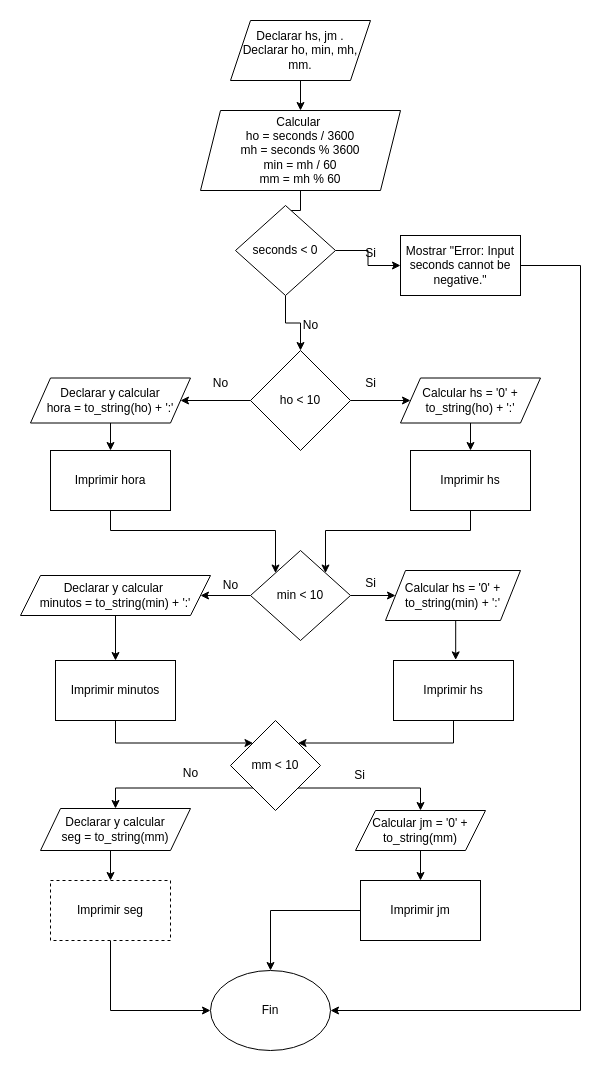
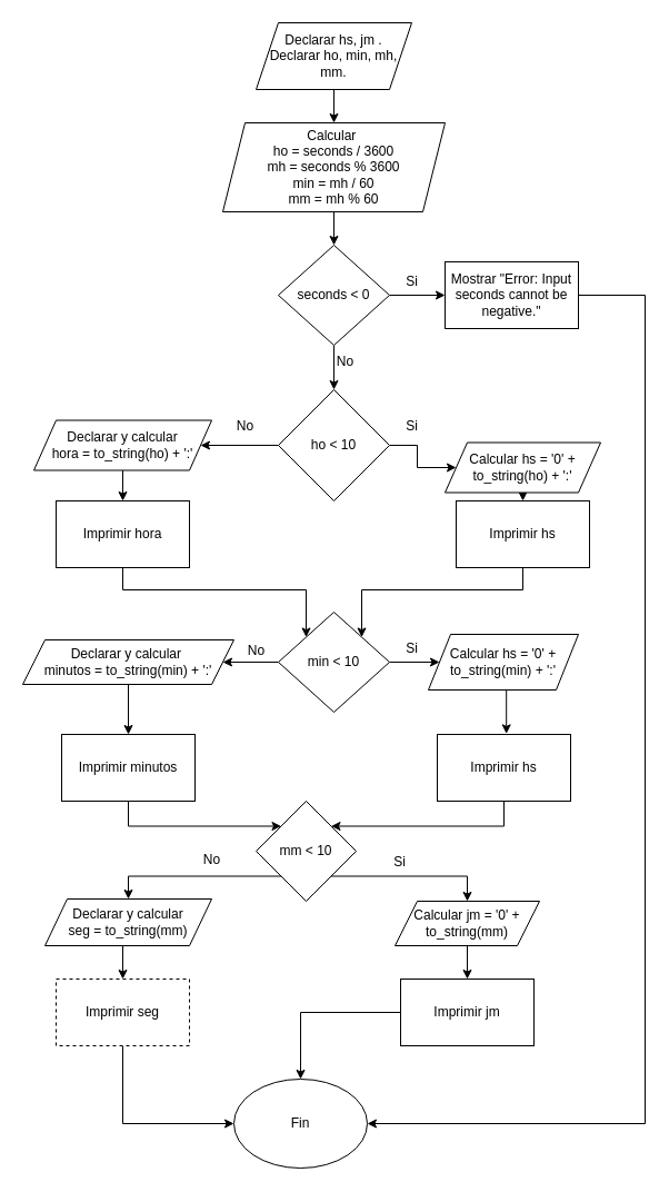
  <mxCell id="0" />
  <mxCell id="1" parent="0" />
  <mxCell id="2" style="edgeStyle=orthogonalEdgeStyle;rounded=0;orthogonalLoop=1;jettySize=auto;html=1;exitX=0.5;exitY=1;exitDx=0;exitDy=0;" edge="1" parent="1" source="3" target="5"><mxGeometry relative="1" as="geometry" /></mxCell>
  <mxCell id="3" value="Declarar hs, jm .&lt;div&gt;Declarar ho, min, mh, mm.&lt;/div&gt;" style="shape=parallelogram;perimeter=parallelogramPerimeter;whiteSpace=wrap;html=1;fixedSize=1;" vertex="1" parent="1"><mxGeometry x="230" y="20" width="140" height="60" as="geometry" /></mxCell>
  <mxCell id="4" style="edgeStyle=orthogonalEdgeStyle;rounded=0;orthogonalLoop=1;jettySize=auto;html=1;exitX=0.5;exitY=1;exitDx=0;exitDy=0;" edge="1" parent="1" source="5" target="8"><mxGeometry relative="1" as="geometry" /></mxCell>
  <mxCell id="5" value="Calcular&amp;nbsp;&lt;div&gt;&lt;span style=&quot;background-color: initial;&quot;&gt;ho = seconds / 3600&lt;/span&gt;&lt;div&gt;mh = seconds % 3600&lt;/div&gt;&lt;div&gt;min = mh / 60&lt;/div&gt;&lt;div&gt;mm = mh % 60&lt;/div&gt;&lt;/div&gt;" style="shape=parallelogram;perimeter=parallelogramPerimeter;whiteSpace=wrap;html=1;fixedSize=1;" vertex="1" parent="1"><mxGeometry x="200" y="110" width="200" height="80" as="geometry" /></mxCell>
  <mxCell id="6" style="edgeStyle=orthogonalEdgeStyle;rounded=0;orthogonalLoop=1;jettySize=auto;html=1;exitX=0.5;exitY=1;exitDx=0;exitDy=0;entryX=0.5;entryY=0;entryDx=0;entryDy=0;" edge="1" parent="1" source="8" target="11"><mxGeometry relative="1" as="geometry" /></mxCell>
  <mxCell id="7" style="edgeStyle=orthogonalEdgeStyle;rounded=0;orthogonalLoop=1;jettySize=auto;html=1;exitX=1;exitY=0.5;exitDx=0;exitDy=0;entryX=0;entryY=0.5;entryDx=0;entryDy=0;" edge="1" parent="1" source="8" target="13"><mxGeometry relative="1" as="geometry" /></mxCell>
- <mxCell id="8" value="seconds &amp;lt; 0" style="rhombus;whiteSpace=wrap;html=1;" vertex="1" parent="1"><mxGeometry x="235" y="205" width="100" height="90" as="geometry" /></mxCell>
+ <mxCell id="8" value="seconds &amp;lt; 0" style="rhombus;whiteSpace=wrap;html=1;" vertex="1" parent="1"><mxGeometry x="250" y="220" width="100" height="90" as="geometry" /></mxCell>
  <mxCell id="9" style="edgeStyle=orthogonalEdgeStyle;rounded=0;orthogonalLoop=1;jettySize=auto;html=1;exitX=1;exitY=0.5;exitDx=0;exitDy=0;entryX=0;entryY=0.5;entryDx=0;entryDy=0;" edge="1" parent="1" source="11" target="15"><mxGeometry relative="1" as="geometry" /></mxCell>
  <mxCell id="10" style="edgeStyle=orthogonalEdgeStyle;rounded=0;orthogonalLoop=1;jettySize=auto;html=1;exitX=0;exitY=0.5;exitDx=0;exitDy=0;entryX=1;entryY=0.5;entryDx=0;entryDy=0;" edge="1" parent="1" source="11" target="19"><mxGeometry relative="1" as="geometry" /></mxCell>
  <mxCell id="11" value="ho &amp;lt; 10" style="rhombus;whiteSpace=wrap;html=1;" vertex="1" parent="1"><mxGeometry x="250" y="350" width="100" height="100" as="geometry" /></mxCell>
  <mxCell id="12" style="edgeStyle=orthogonalEdgeStyle;rounded=0;orthogonalLoop=1;jettySize=auto;html=1;exitX=1;exitY=0.5;exitDx=0;exitDy=0;entryX=1;entryY=0.5;entryDx=0;entryDy=0;" edge="1" parent="1" source="13" target="52"><mxGeometry relative="1" as="geometry"><Array as="points"><mxPoint x="580" y="265" /><mxPoint x="580" y="1010" /></Array></mxGeometry></mxCell>
  <mxCell id="13" value="Mostrar &quot;Error: Input seconds cannot be negative.&quot;" style="rounded=0;whiteSpace=wrap;html=1;" vertex="1" parent="1"><mxGeometry x="400" y="235" width="120" height="60" as="geometry" /></mxCell>
  <mxCell id="14" style="edgeStyle=orthogonalEdgeStyle;rounded=0;orthogonalLoop=1;jettySize=auto;html=1;exitX=0.5;exitY=1;exitDx=0;exitDy=0;entryX=0.5;entryY=0;entryDx=0;entryDy=0;" edge="1" parent="1" source="15" target="23"><mxGeometry relative="1" as="geometry" /></mxCell>
- <mxCell id="15" value="Calcular&amp;nbsp;hs = '0' + to_string(ho) + ':'" style="shape=parallelogram;perimeter=parallelogramPerimeter;whiteSpace=wrap;html=1;fixedSize=1;" vertex="1" parent="1"><mxGeometry x="400" y="377.5" width="140" height="45" as="geometry" /></mxCell>
+ <mxCell id="15" value="Calcular&amp;nbsp;hs = '0' + to_string(ho) + ':'" style="shape=parallelogram;perimeter=parallelogramPerimeter;whiteSpace=wrap;html=1;fixedSize=1;" vertex="1" parent="1"><mxGeometry x="400" y="397.5" width="140" height="45" as="geometry" /></mxCell>
  <mxCell id="16" value="Si" style="text;html=1;align=center;verticalAlign=middle;resizable=0;points=[];autosize=1;strokeColor=none;fillColor=none;" vertex="1" parent="1"><mxGeometry x="355" y="238" width="30" height="30" as="geometry" /></mxCell>
  <mxCell id="17" value="No" style="text;html=1;align=center;verticalAlign=middle;resizable=0;points=[];autosize=1;strokeColor=none;fillColor=none;" vertex="1" parent="1"><mxGeometry x="290" y="310" width="40" height="30" as="geometry" /></mxCell>
  <mxCell id="18" style="edgeStyle=orthogonalEdgeStyle;rounded=0;orthogonalLoop=1;jettySize=auto;html=1;exitX=0.5;exitY=1;exitDx=0;exitDy=0;" edge="1" parent="1" source="19" target="25"><mxGeometry relative="1" as="geometry" /></mxCell>
  <mxCell id="19" value="Declarar y calcular&lt;div&gt;hora = to_string(ho) + ':'&lt;br&gt;&lt;/div&gt;" style="shape=parallelogram;perimeter=parallelogramPerimeter;whiteSpace=wrap;html=1;fixedSize=1;" vertex="1" parent="1"><mxGeometry x="30" y="377.5" width="160" height="45" as="geometry" /></mxCell>
  <mxCell id="20" value="Si" style="text;html=1;align=center;verticalAlign=middle;resizable=0;points=[];autosize=1;strokeColor=none;fillColor=none;" vertex="1" parent="1"><mxGeometry x="355" y="368" width="30" height="30" as="geometry" /></mxCell>
  <mxCell id="21" value="No" style="text;html=1;align=center;verticalAlign=middle;resizable=0;points=[];autosize=1;strokeColor=none;fillColor=none;" vertex="1" parent="1"><mxGeometry x="200" y="368" width="40" height="30" as="geometry" /></mxCell>
  <mxCell id="22" style="edgeStyle=orthogonalEdgeStyle;rounded=0;orthogonalLoop=1;jettySize=auto;html=1;exitX=0.5;exitY=1;exitDx=0;exitDy=0;entryX=1;entryY=0;entryDx=0;entryDy=0;" edge="1" parent="1" source="23" target="28"><mxGeometry relative="1" as="geometry" /></mxCell>
  <mxCell id="23" value="Imprimir hs" style="rounded=0;whiteSpace=wrap;html=1;" vertex="1" parent="1"><mxGeometry x="410" y="450" width="120" height="60" as="geometry" /></mxCell>
  <mxCell id="24" style="edgeStyle=orthogonalEdgeStyle;rounded=0;orthogonalLoop=1;jettySize=auto;html=1;exitX=0.5;exitY=1;exitDx=0;exitDy=0;entryX=0;entryY=0;entryDx=0;entryDy=0;" edge="1" parent="1" source="25" target="28"><mxGeometry relative="1" as="geometry" /></mxCell>
  <mxCell id="25" value="Imprimir hora" style="rounded=0;whiteSpace=wrap;html=1;" vertex="1" parent="1"><mxGeometry x="50" y="450" width="120" height="60" as="geometry" /></mxCell>
  <mxCell id="26" style="edgeStyle=orthogonalEdgeStyle;rounded=0;orthogonalLoop=1;jettySize=auto;html=1;exitX=1;exitY=0.5;exitDx=0;exitDy=0;entryX=0;entryY=0.5;entryDx=0;entryDy=0;" edge="1" parent="1" source="28" target="29"><mxGeometry relative="1" as="geometry" /></mxCell>
  <mxCell id="27" style="edgeStyle=orthogonalEdgeStyle;rounded=0;orthogonalLoop=1;jettySize=auto;html=1;exitX=0;exitY=0.5;exitDx=0;exitDy=0;entryX=1;entryY=0.5;entryDx=0;entryDy=0;" edge="1" parent="1" source="28" target="32"><mxGeometry relative="1" as="geometry" /></mxCell>
  <mxCell id="28" value="min &amp;lt; 10" style="rhombus;whiteSpace=wrap;html=1;" vertex="1" parent="1"><mxGeometry x="250" y="550" width="100" height="90" as="geometry" /></mxCell>
  <mxCell id="29" value="Calcular&amp;nbsp;hs = '0' + to_string(min) + ':'" style="shape=parallelogram;perimeter=parallelogramPerimeter;whiteSpace=wrap;html=1;fixedSize=1;" vertex="1" parent="1"><mxGeometry x="385" y="570" width="135" height="50" as="geometry" /></mxCell>
  <mxCell id="30" value="Si" style="text;html=1;align=center;verticalAlign=middle;resizable=0;points=[];autosize=1;strokeColor=none;fillColor=none;" vertex="1" parent="1"><mxGeometry x="355" y="568" width="30" height="30" as="geometry" /></mxCell>
  <mxCell id="31" style="edgeStyle=orthogonalEdgeStyle;rounded=0;orthogonalLoop=1;jettySize=auto;html=1;exitX=0.5;exitY=1;exitDx=0;exitDy=0;entryX=0.5;entryY=0;entryDx=0;entryDy=0;" edge="1" parent="1" source="32"><mxGeometry relative="1" as="geometry"><mxPoint x="115" y="660" as="targetPoint" /></mxGeometry></mxCell>
  <mxCell id="32" value="Declarar y calcular&amp;nbsp;&lt;div&gt;minutos = to_string(min) + ':'&lt;br&gt;&lt;/div&gt;" style="shape=parallelogram;perimeter=parallelogramPerimeter;whiteSpace=wrap;html=1;fixedSize=1;" vertex="1" parent="1"><mxGeometry x="20" y="575" width="190" height="40" as="geometry" /></mxCell>
  <mxCell id="33" value="No" style="text;html=1;align=center;verticalAlign=middle;resizable=0;points=[];autosize=1;strokeColor=none;fillColor=none;" vertex="1" parent="1"><mxGeometry x="210" y="570" width="40" height="30" as="geometry" /></mxCell>
  <mxCell id="34" style="edgeStyle=orthogonalEdgeStyle;rounded=0;orthogonalLoop=1;jettySize=auto;html=1;exitX=0.5;exitY=1;exitDx=0;exitDy=0;entryX=0.585;entryY=-0.01;entryDx=0;entryDy=0;entryPerimeter=0;" edge="1" parent="1" source="29"><mxGeometry relative="1" as="geometry"><mxPoint x="455.2" y="659.4" as="targetPoint" /></mxGeometry></mxCell>
  <mxCell id="35" style="edgeStyle=orthogonalEdgeStyle;rounded=0;orthogonalLoop=1;jettySize=auto;html=1;exitX=0;exitY=1;exitDx=0;exitDy=0;entryX=0.5;entryY=0;entryDx=0;entryDy=0;" edge="1" parent="1" source="37" target="42"><mxGeometry relative="1" as="geometry" /></mxCell>
  <mxCell id="36" style="edgeStyle=orthogonalEdgeStyle;rounded=0;orthogonalLoop=1;jettySize=auto;html=1;exitX=1;exitY=1;exitDx=0;exitDy=0;entryX=0.5;entryY=0;entryDx=0;entryDy=0;" edge="1" parent="1" source="37" target="39"><mxGeometry relative="1" as="geometry" /></mxCell>
  <mxCell id="37" value="mm &amp;lt; 10" style="rhombus;whiteSpace=wrap;html=1;" vertex="1" parent="1"><mxGeometry x="230" y="720" width="90" height="90" as="geometry" /></mxCell>
  <mxCell id="38" style="edgeStyle=orthogonalEdgeStyle;rounded=0;orthogonalLoop=1;jettySize=auto;html=1;exitX=0.5;exitY=1;exitDx=0;exitDy=0;entryX=0.5;entryY=0;entryDx=0;entryDy=0;" edge="1" parent="1" source="39" target="45"><mxGeometry relative="1" as="geometry" /></mxCell>
  <mxCell id="39" value="Calcular&amp;nbsp;jm = '0' + to_string(mm)" style="shape=parallelogram;perimeter=parallelogramPerimeter;whiteSpace=wrap;html=1;fixedSize=1;" vertex="1" parent="1"><mxGeometry x="355" y="810" width="130" height="40" as="geometry" /></mxCell>
  <mxCell id="40" value="Si" style="text;html=1;align=center;verticalAlign=middle;resizable=0;points=[];autosize=1;strokeColor=none;fillColor=none;" vertex="1" parent="1"><mxGeometry x="344" y="760" width="30" height="30" as="geometry" /></mxCell>
  <mxCell id="41" style="edgeStyle=orthogonalEdgeStyle;rounded=0;orthogonalLoop=1;jettySize=auto;html=1;exitX=0.5;exitY=1;exitDx=0;exitDy=0;entryX=0.5;entryY=0;entryDx=0;entryDy=0;" edge="1" parent="1" source="42" target="47"><mxGeometry relative="1" as="geometry" /></mxCell>
  <mxCell id="42" value="Declarar y calcular&lt;div&gt;seg = to_string(mm)&lt;br&gt;&lt;/div&gt;" style="shape=parallelogram;perimeter=parallelogramPerimeter;whiteSpace=wrap;html=1;fixedSize=1;" vertex="1" parent="1"><mxGeometry x="40" y="808" width="150" height="42" as="geometry" /></mxCell>
  <mxCell id="43" value="No" style="text;html=1;align=center;verticalAlign=middle;resizable=0;points=[];autosize=1;strokeColor=none;fillColor=none;" vertex="1" parent="1"><mxGeometry x="170" y="758" width="40" height="30" as="geometry" /></mxCell>
  <mxCell id="44" style="edgeStyle=orthogonalEdgeStyle;rounded=0;orthogonalLoop=1;jettySize=auto;html=1;exitX=0;exitY=0.5;exitDx=0;exitDy=0;entryX=0.5;entryY=0;entryDx=0;entryDy=0;" edge="1" parent="1" source="45" target="52"><mxGeometry relative="1" as="geometry" /></mxCell>
  <mxCell id="45" value="Imprimir jm" style="rounded=0;whiteSpace=wrap;html=1;" vertex="1" parent="1"><mxGeometry x="360" y="880" width="120" height="60" as="geometry" /></mxCell>
  <mxCell id="46" style="edgeStyle=orthogonalEdgeStyle;rounded=0;orthogonalLoop=1;jettySize=auto;html=1;exitX=0.5;exitY=1;exitDx=0;exitDy=0;entryX=0;entryY=0.5;entryDx=0;entryDy=0;" edge="1" parent="1" source="47" target="52"><mxGeometry relative="1" as="geometry" /></mxCell>
  <mxCell id="47" value="Imprimir seg" style="rounded=0;whiteSpace=wrap;html=1;dashed=1;" vertex="1" parent="1"><mxGeometry x="50" y="880" width="120" height="60" as="geometry" /></mxCell>
  <mxCell id="48" style="edgeStyle=orthogonalEdgeStyle;rounded=0;orthogonalLoop=1;jettySize=auto;html=1;exitX=0.5;exitY=1;exitDx=0;exitDy=0;entryX=0;entryY=0;entryDx=0;entryDy=0;" edge="1" parent="1" source="49" target="37"><mxGeometry relative="1" as="geometry" /></mxCell>
  <mxCell id="49" value="Imprimir minutos" style="rounded=0;whiteSpace=wrap;html=1;" vertex="1" parent="1"><mxGeometry x="55" y="660" width="120" height="60" as="geometry" /></mxCell>
  <mxCell id="50" style="edgeStyle=orthogonalEdgeStyle;rounded=0;orthogonalLoop=1;jettySize=auto;html=1;exitX=0.5;exitY=1;exitDx=0;exitDy=0;entryX=1;entryY=0;entryDx=0;entryDy=0;" edge="1" parent="1" source="51" target="37"><mxGeometry relative="1" as="geometry" /></mxCell>
  <mxCell id="51" value="Imprimir hs" style="rounded=0;whiteSpace=wrap;html=1;" vertex="1" parent="1"><mxGeometry x="393" y="660" width="120" height="60" as="geometry" /></mxCell>
  <mxCell id="52" value="Fin" style="ellipse;whiteSpace=wrap;html=1;" vertex="1" parent="1"><mxGeometry x="210" y="970" width="120" height="80" as="geometry" /></mxCell>
